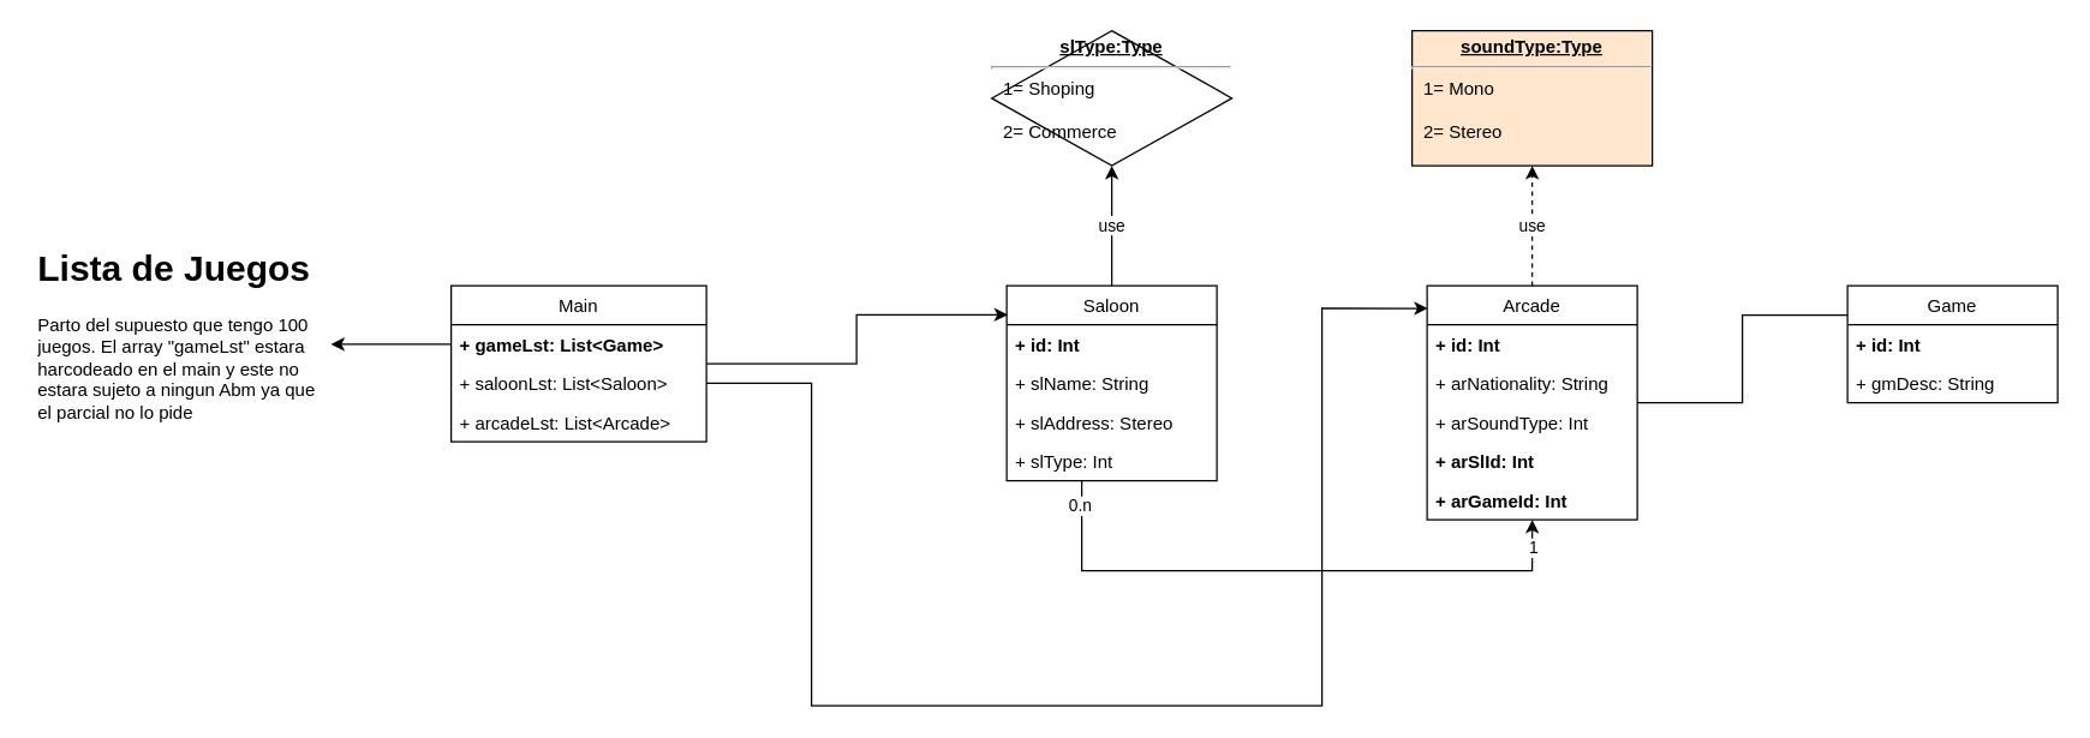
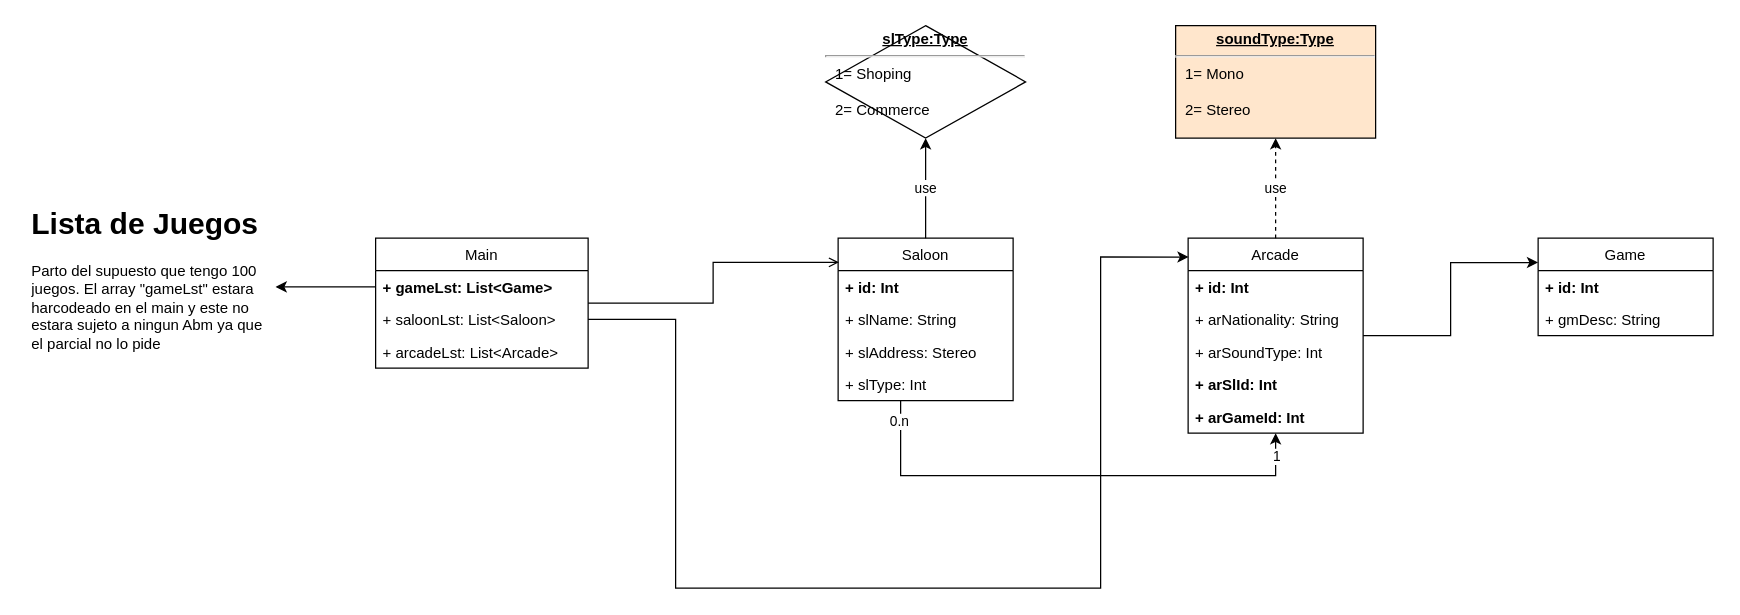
  <mxCell id="0" />
  <mxCell id="1" parent="0" />
  <mxCell id="2" value="use" style="edgeStyle=orthogonalEdgeStyle;rounded=0;orthogonalLoop=1;jettySize=auto;html=1;entryX=0.5;entryY=1;entryDx=0;entryDy=0;dashed=0;" edge="1" parent="1" source="6" target="19"><mxGeometry relative="1" as="geometry"><mxPoint x="740" y="120" as="targetPoint" /></mxGeometry></mxCell>
  <mxCell id="3" style="edgeStyle=orthogonalEdgeStyle;rounded=0;orthogonalLoop=1;jettySize=auto;html=1;" edge="1" parent="1" source="6" target="13"><mxGeometry relative="1" as="geometry"><mxPoint x="1030" y="340" as="targetPoint" /><Array as="points"><mxPoint x="720" y="380" /><mxPoint x="1020" y="380" /></Array></mxGeometry></mxCell>
  <mxCell id="4" value="0.n" style="edgeLabel;html=1;align=center;verticalAlign=middle;resizable=0;points=[];" vertex="1" connectable="0" parent="3"><mxGeometry x="-0.919" y="-2" relative="1" as="geometry"><mxPoint as="offset" /></mxGeometry></mxCell>
  <mxCell id="5" value="1" style="edgeLabel;html=1;align=center;verticalAlign=middle;resizable=0;points=[];" vertex="1" connectable="0" parent="3"><mxGeometry x="0.907" relative="1" as="geometry"><mxPoint as="offset" /></mxGeometry></mxCell>
  <mxCell id="6" value="Saloon" style="swimlane;fontStyle=0;childLayout=stackLayout;horizontal=1;startSize=26;fillColor=none;horizontalStack=0;resizeParent=1;resizeParentMax=0;resizeLast=0;collapsible=1;marginBottom=0;" vertex="1" parent="1"><mxGeometry x="670" y="190" width="140" height="130" as="geometry" /></mxCell>
  <mxCell id="7" value="+ id: Int" style="text;strokeColor=none;fillColor=none;align=left;verticalAlign=top;spacingLeft=4;spacingRight=4;overflow=hidden;rotatable=0;points=[[0,0.5],[1,0.5]];portConstraint=eastwest;fontStyle=1" vertex="1" parent="6"><mxGeometry y="26" width="140" height="26" as="geometry" /></mxCell>
  <mxCell id="8" value="+ slName: String" style="text;strokeColor=none;fillColor=none;align=left;verticalAlign=top;spacingLeft=4;spacingRight=4;overflow=hidden;rotatable=0;points=[[0,0.5],[1,0.5]];portConstraint=eastwest;" vertex="1" parent="6"><mxGeometry y="52" width="140" height="26" as="geometry" /></mxCell>
  <mxCell id="9" value="+ slAddress: Stereo" style="text;strokeColor=none;fillColor=none;align=left;verticalAlign=top;spacingLeft=4;spacingRight=4;overflow=hidden;rotatable=0;points=[[0,0.5],[1,0.5]];portConstraint=eastwest;" vertex="1" parent="6"><mxGeometry y="78" width="140" height="26" as="geometry" /></mxCell>
  <mxCell id="10" value="+ slType: Int" style="text;strokeColor=none;fillColor=none;align=left;verticalAlign=top;spacingLeft=4;spacingRight=4;overflow=hidden;rotatable=0;points=[[0,0.5],[1,0.5]];portConstraint=eastwest;" vertex="1" parent="6"><mxGeometry y="104" width="140" height="26" as="geometry" /></mxCell>
  <mxCell id="11" value="use" style="edgeStyle=orthogonalEdgeStyle;rounded=0;orthogonalLoop=1;jettySize=auto;html=1;dashed=1;" edge="1" parent="1" source="13" target="20"><mxGeometry relative="1" as="geometry"><mxPoint x="1020" y="130" as="targetPoint" /></mxGeometry></mxCell>
- <mxCell id="12" style="edgeStyle=orthogonalEdgeStyle;rounded=0;orthogonalLoop=1;jettySize=auto;html=1;entryX=0;entryY=0.25;entryDx=0;entryDy=0;endArrow=none;" edge="1" parent="1" source="13" target="21"><mxGeometry relative="1" as="geometry" /></mxCell>
+ <mxCell id="12" style="edgeStyle=orthogonalEdgeStyle;rounded=0;orthogonalLoop=1;jettySize=auto;html=1;entryX=0;entryY=0.25;entryDx=0;entryDy=0;" edge="1" parent="1" source="13" target="21"><mxGeometry relative="1" as="geometry" /></mxCell>
  <mxCell id="13" value="Arcade" style="swimlane;fontStyle=0;childLayout=stackLayout;horizontal=1;startSize=26;fillColor=none;horizontalStack=0;resizeParent=1;resizeParentMax=0;resizeLast=0;collapsible=1;marginBottom=0;" vertex="1" parent="1"><mxGeometry x="950" y="190" width="140" height="156" as="geometry" /></mxCell>
  <mxCell id="14" value="+ id: Int" style="text;strokeColor=none;fillColor=none;align=left;verticalAlign=top;spacingLeft=4;spacingRight=4;overflow=hidden;rotatable=0;points=[[0,0.5],[1,0.5]];portConstraint=eastwest;fontStyle=1" vertex="1" parent="13"><mxGeometry y="26" width="140" height="26" as="geometry" /></mxCell>
  <mxCell id="15" value="+ arNationality: String" style="text;strokeColor=none;fillColor=none;align=left;verticalAlign=top;spacingLeft=4;spacingRight=4;overflow=hidden;rotatable=0;points=[[0,0.5],[1,0.5]];portConstraint=eastwest;" vertex="1" parent="13"><mxGeometry y="52" width="140" height="26" as="geometry" /></mxCell>
  <mxCell id="16" value="+ arSoundType: Int" style="text;strokeColor=none;fillColor=none;align=left;verticalAlign=top;spacingLeft=4;spacingRight=4;overflow=hidden;rotatable=0;points=[[0,0.5],[1,0.5]];portConstraint=eastwest;" vertex="1" parent="13"><mxGeometry y="78" width="140" height="26" as="geometry" /></mxCell>
  <mxCell id="17" value="+ arSlId: Int" style="text;strokeColor=none;fillColor=none;align=left;verticalAlign=top;spacingLeft=4;spacingRight=4;overflow=hidden;rotatable=0;points=[[0,0.5],[1,0.5]];portConstraint=eastwest;fontStyle=1" vertex="1" parent="13"><mxGeometry y="104" width="140" height="26" as="geometry" /></mxCell>
  <mxCell id="18" value="+ arGameId: Int" style="text;strokeColor=none;fillColor=none;align=left;verticalAlign=top;spacingLeft=4;spacingRight=4;overflow=hidden;rotatable=0;points=[[0,0.5],[1,0.5]];portConstraint=eastwest;fontStyle=1" vertex="1" parent="13"><mxGeometry y="130" width="140" height="26" as="geometry" /></mxCell>
  <mxCell id="19" value="&lt;p style=&quot;margin: 0px ; margin-top: 4px ; text-align: center ; text-decoration: underline&quot;&gt;&lt;b&gt;slType:Type&lt;/b&gt;&lt;/p&gt;&lt;hr&gt;&lt;p style=&quot;margin: 0px ; margin-left: 8px&quot;&gt;1= Shoping&lt;br&gt;&lt;br&gt;2= Commerce&lt;br&gt;&lt;br&gt;&lt;/p&gt;" style="rhombus;verticalAlign=top;align=left;overflow=fill;fontSize=12;fontFamily=Helvetica;html=1;" vertex="1" parent="1"><mxGeometry x="660" y="20" width="160" height="90" as="geometry" /></mxCell>
  <mxCell id="20" value="&lt;p style=&quot;margin: 0px ; margin-top: 4px ; text-align: center ; text-decoration: underline&quot;&gt;&lt;b&gt;soundType:Type&lt;/b&gt;&lt;/p&gt;&lt;hr&gt;&lt;p style=&quot;margin: 0px ; margin-left: 8px&quot;&gt;1= Mono&lt;br&gt;&lt;br&gt;2= Stereo&lt;br&gt;&lt;br&gt;&lt;/p&gt;" style="verticalAlign=top;align=left;overflow=fill;fontSize=12;fontFamily=Helvetica;html=1;fillColor=#ffe6cc;" vertex="1" parent="1"><mxGeometry x="940" y="20" width="160" height="90" as="geometry" /></mxCell>
  <mxCell id="21" value="Game" style="swimlane;fontStyle=0;childLayout=stackLayout;horizontal=1;startSize=26;fillColor=none;horizontalStack=0;resizeParent=1;resizeParentMax=0;resizeLast=0;collapsible=1;marginBottom=0;" vertex="1" parent="1"><mxGeometry x="1230" y="190" width="140" height="78" as="geometry" /></mxCell>
  <mxCell id="22" value="+ id: Int" style="text;strokeColor=none;fillColor=none;align=left;verticalAlign=top;spacingLeft=4;spacingRight=4;overflow=hidden;rotatable=0;points=[[0,0.5],[1,0.5]];portConstraint=eastwest;fontStyle=1" vertex="1" parent="21"><mxGeometry y="26" width="140" height="26" as="geometry" /></mxCell>
  <mxCell id="23" value="+ gmDesc: String" style="text;strokeColor=none;fillColor=none;align=left;verticalAlign=top;spacingLeft=4;spacingRight=4;overflow=hidden;rotatable=0;points=[[0,0.5],[1,0.5]];portConstraint=eastwest;" vertex="1" parent="21"><mxGeometry y="52" width="140" height="26" as="geometry" /></mxCell>
- <mxCell id="24" style="edgeStyle=orthogonalEdgeStyle;rounded=0;orthogonalLoop=1;jettySize=auto;html=1;entryX=0.005;entryY=0.149;entryDx=0;entryDy=0;entryPerimeter=0;" edge="1" parent="1" source="25" target="6"><mxGeometry relative="1" as="geometry" /></mxCell>
+ <mxCell id="24" style="edgeStyle=orthogonalEdgeStyle;rounded=0;orthogonalLoop=1;jettySize=auto;html=1;entryX=0.005;entryY=0.149;entryDx=0;entryDy=0;entryPerimeter=0;endArrow=open;" edge="1" parent="1" source="25" target="6"><mxGeometry relative="1" as="geometry" /></mxCell>
  <mxCell id="25" value="Main" style="swimlane;fontStyle=0;childLayout=stackLayout;horizontal=1;startSize=26;fillColor=none;horizontalStack=0;resizeParent=1;resizeParentMax=0;resizeLast=0;collapsible=1;marginBottom=0;" vertex="1" parent="1"><mxGeometry x="300" y="190" width="170" height="104" as="geometry" /></mxCell>
  <mxCell id="26" value="+ gameLst: List&lt;Game&gt;" style="text;strokeColor=none;fillColor=none;align=left;verticalAlign=top;spacingLeft=4;spacingRight=4;overflow=hidden;rotatable=0;points=[[0,0.5],[1,0.5]];portConstraint=eastwest;fontStyle=1" vertex="1" parent="25"><mxGeometry y="26" width="170" height="26" as="geometry" /></mxCell>
  <mxCell id="27" value="+ saloonLst: List&lt;Saloon&gt;" style="text;strokeColor=none;fillColor=none;align=left;verticalAlign=top;spacingLeft=4;spacingRight=4;overflow=hidden;rotatable=0;points=[[0,0.5],[1,0.5]];portConstraint=eastwest;" vertex="1" parent="25"><mxGeometry y="52" width="170" height="26" as="geometry" /></mxCell>
  <mxCell id="28" value="+ arcadeLst: List&lt;Arcade&gt;" style="text;strokeColor=none;fillColor=none;align=left;verticalAlign=top;spacingLeft=4;spacingRight=4;overflow=hidden;rotatable=0;points=[[0,0.5],[1,0.5]];portConstraint=eastwest;" vertex="1" parent="25"><mxGeometry y="78" width="170" height="26" as="geometry" /></mxCell>
  <mxCell id="29" style="edgeStyle=orthogonalEdgeStyle;rounded=0;orthogonalLoop=1;jettySize=auto;html=1;" edge="1" parent="1" source="26" target="30"><mxGeometry relative="1" as="geometry"><mxPoint x="250" y="229" as="targetPoint" /></mxGeometry></mxCell>
  <mxCell id="30" value="&lt;h1&gt;Lista de Juegos&lt;/h1&gt;&lt;p&gt;Parto del supuesto que tengo 100 juegos. El array &quot;gameLst&quot; estara harcodeado en el main y este no estara sujeto a ningun Abm ya que el parcial no lo pide&lt;/p&gt;" style="text;html=1;strokeColor=none;fillColor=none;spacing=5;spacingTop=-20;whiteSpace=wrap;overflow=hidden;rounded=0;" vertex="1" parent="1"><mxGeometry x="20" y="159" width="200" height="140" as="geometry" /></mxCell>
  <mxCell id="31" style="edgeStyle=orthogonalEdgeStyle;rounded=0;orthogonalLoop=1;jettySize=auto;html=1;entryX=0.003;entryY=0.097;entryDx=0;entryDy=0;entryPerimeter=0;" edge="1" parent="1" source="27" target="13"><mxGeometry relative="1" as="geometry"><mxPoint x="560" y="470" as="targetPoint" /><Array as="points"><mxPoint x="540" y="255" /><mxPoint x="540" y="470" /><mxPoint x="880" y="470" /><mxPoint x="880" y="205" /></Array></mxGeometry></mxCell>
